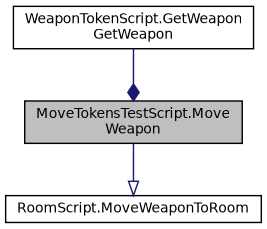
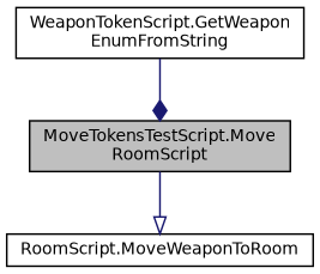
  digraph {
    rankdir=TB
    node [color=black fillcolor=white fontname=Helvetica fontsize=10 shape=record style=filled]
    edge [color=midnightblue fontname=Helvetica fontsize=10 labelfontname=Helvetica labelfontsize=10 style=solid]
-   n1 [fillcolor=grey75 fontcolor=black height=0.2 label="MoveTokensTestScript.Move\lWeapon" width=0.4]
+   n1 [fillcolor=grey75 fontcolor=black height=0.2 label="MoveTokensTestScript.Move\lRoomScript" width=0.4]
    n2 [height=0.2 label="RoomScript.MoveWeaponToRoom" width=0.4]
-   n3 [height=0.2 label="WeaponTokenScript.GetWeapon\lGetWeapon" width=0.4]
+   n3 [height=0.2 label="WeaponTokenScript.GetWeapon\lEnumFromString" width=0.4]
    n1 -> n2 [arrowhead=onormal]
    n3 -> n1 [arrowhead=diamond]
  }
